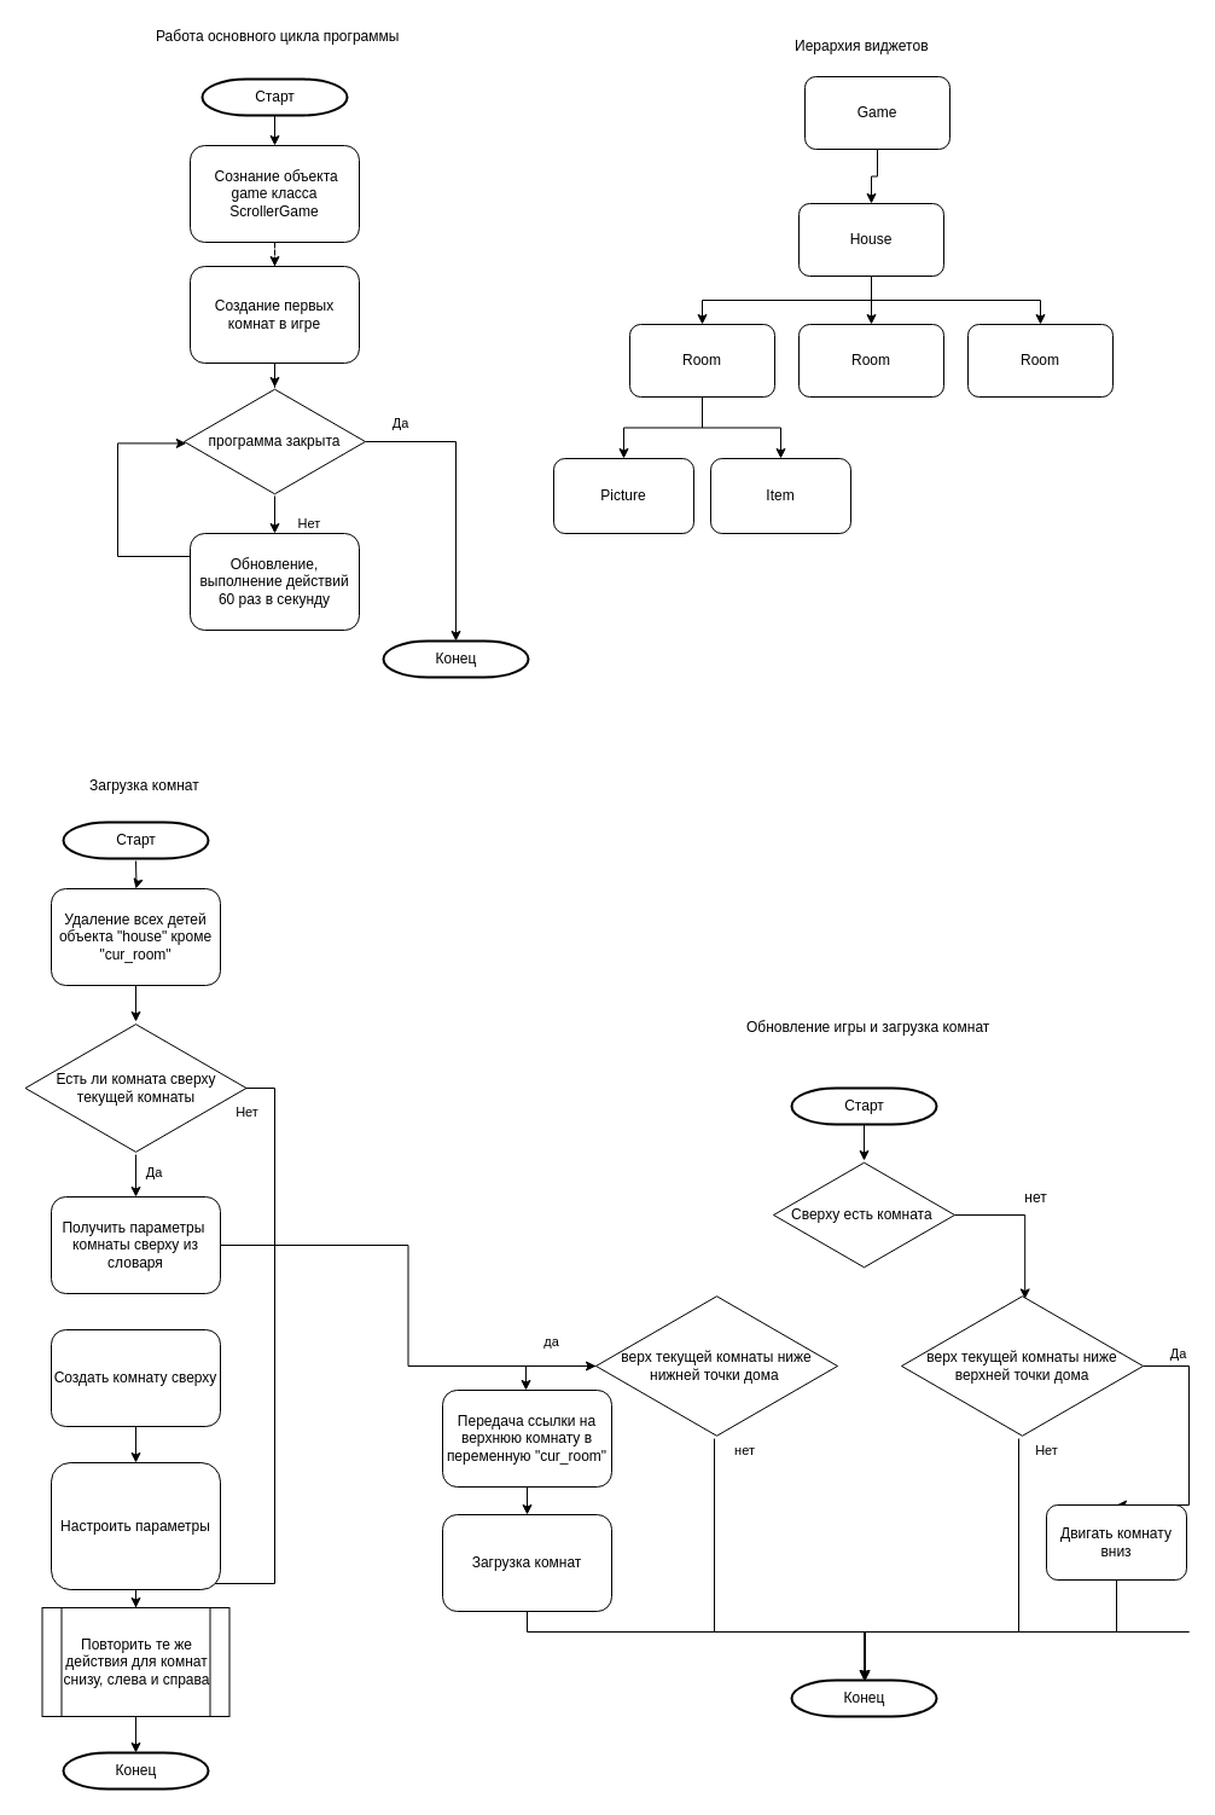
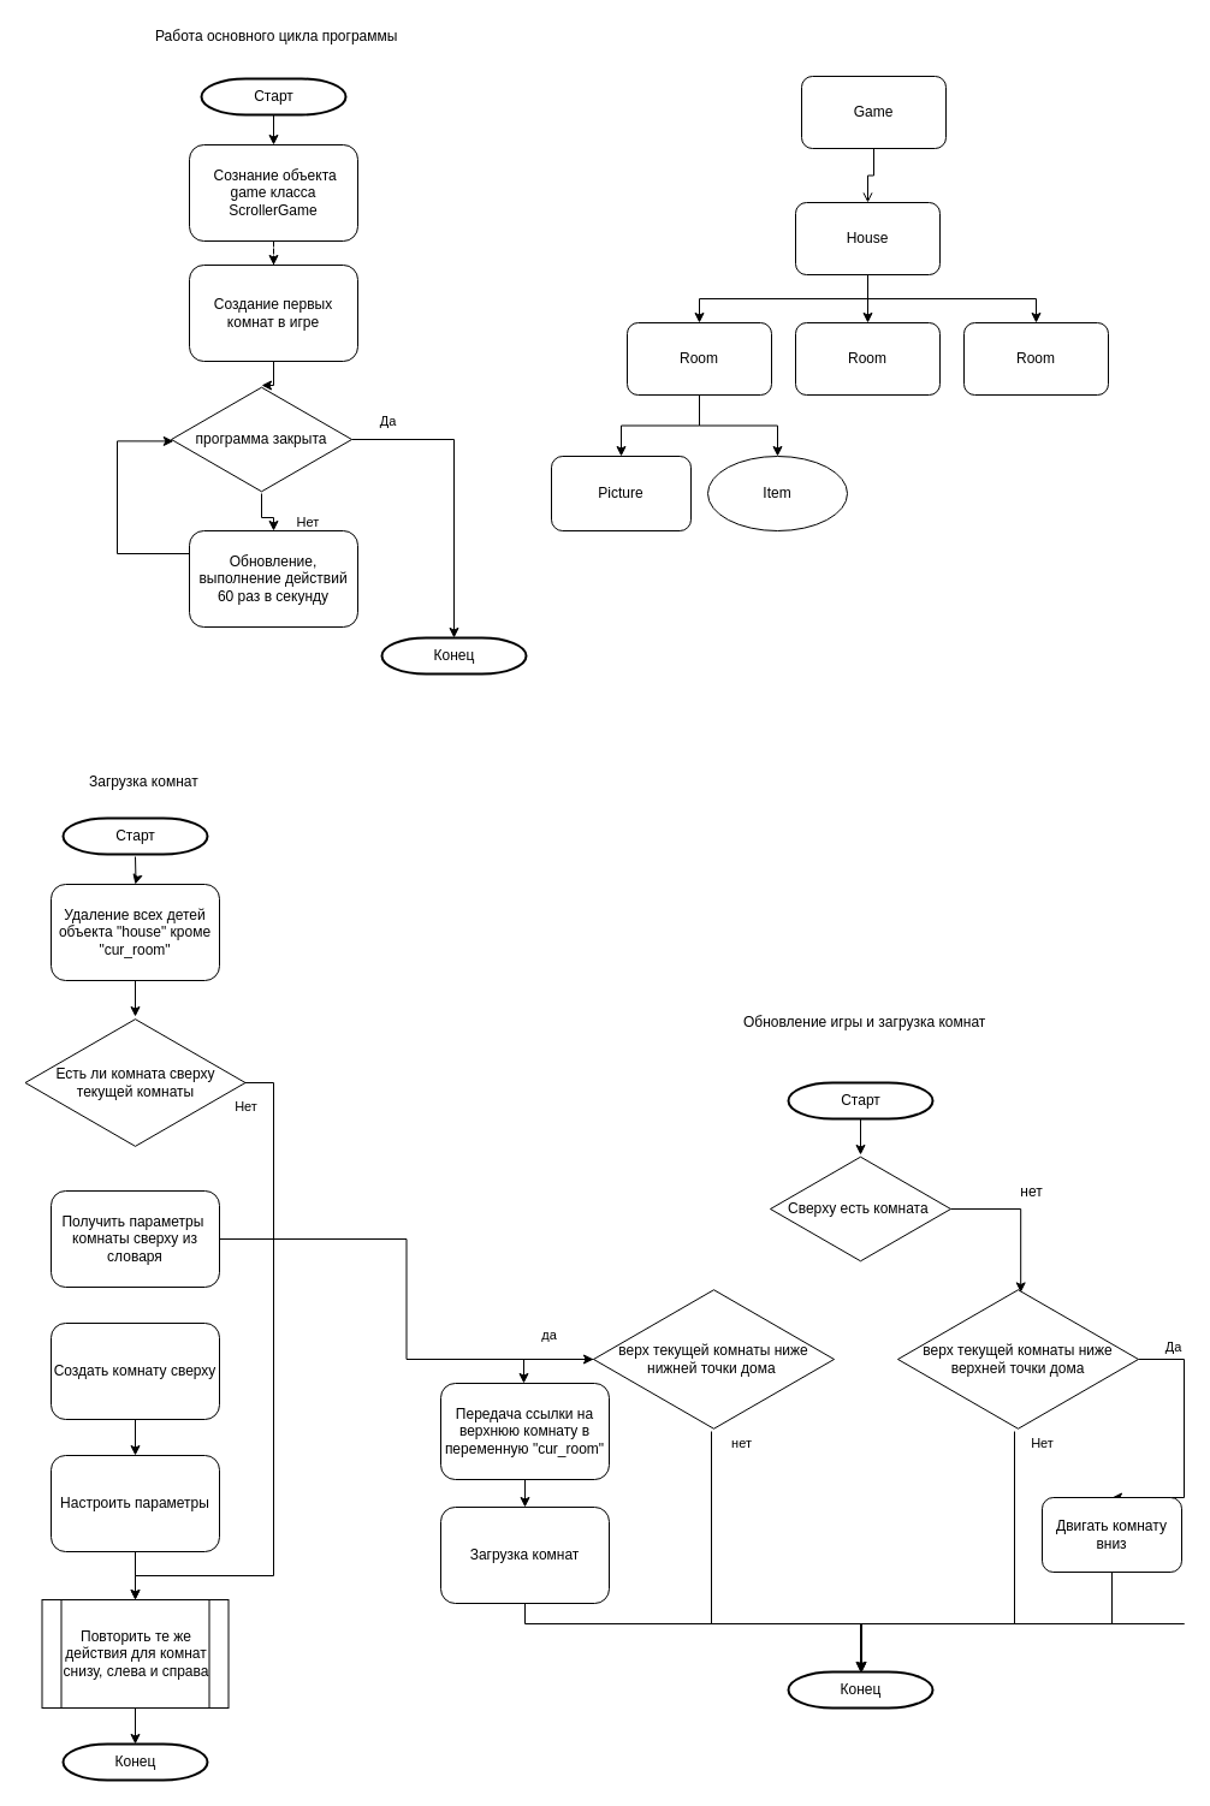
  <mxCell id="0" />
  <mxCell id="1" parent="0" />
  <mxCell id="2" value="" style="edgeStyle=orthogonalEdgeStyle;rounded=0;orthogonalLoop=1;jettySize=auto;html=1;" edge="1" parent="1" source="3" target="5"><mxGeometry relative="1" as="geometry" /></mxCell>
  <mxCell id="3" value="Старт" style="shape=mxgraph.flowchart.terminator;strokeWidth=2;gradientColor=none;gradientDirection=north;fontStyle=0;html=1;" parent="1" vertex="1"><mxGeometry x="167" y="65" width="120" height="30" as="geometry" /></mxCell>
  <mxCell id="4" value="" style="edgeStyle=orthogonalEdgeStyle;rounded=0;orthogonalLoop=1;jettySize=auto;html=1;dashed=1;" edge="1" parent="1" source="5" target="7"><mxGeometry relative="1" as="geometry" /></mxCell>
  <mxCell id="5" value="&amp;nbsp;Сознание объекта game класса ScrollerGame" style="rounded=1;whiteSpace=wrap;html=1;" vertex="1" parent="1"><mxGeometry x="157" y="120" width="140" height="80" as="geometry" /></mxCell>
  <mxCell id="6" value="" style="edgeStyle=orthogonalEdgeStyle;rounded=0;orthogonalLoop=1;jettySize=auto;html=1;" edge="1" parent="1" source="7" target="11"><mxGeometry relative="1" as="geometry" /></mxCell>
  <mxCell id="7" value="Создание первых комнат в игре" style="rounded=1;whiteSpace=wrap;html=1;" vertex="1" parent="1"><mxGeometry x="157" y="220" width="140" height="80" as="geometry" /></mxCell>
  <mxCell id="8" value="Работа основного цикла программы" style="text;html=1;resizable=0;points=[];autosize=1;align=left;verticalAlign=top;spacingTop=-4;" vertex="1" parent="1"><mxGeometry x="127" y="20" width="220" height="20" as="geometry" /></mxCell>
  <mxCell id="9" value="Нет&amp;nbsp;" style="edgeStyle=orthogonalEdgeStyle;rounded=0;orthogonalLoop=1;jettySize=auto;html=1;" edge="1" parent="1" source="11" target="13"><mxGeometry x="0.667" y="30" relative="1" as="geometry"><mxPoint as="offset" /></mxGeometry></mxCell>
  <mxCell id="10" value="Да" style="edgeStyle=orthogonalEdgeStyle;rounded=0;orthogonalLoop=1;jettySize=auto;html=1;entryX=0.5;entryY=0;entryDx=0;entryDy=0;entryPerimeter=0;" edge="1" parent="1" source="11" target="14"><mxGeometry x="-0.762" y="15" relative="1" as="geometry"><mxPoint x="402" y="430" as="targetPoint" /><mxPoint as="offset" /></mxGeometry></mxCell>
- <mxCell id="11" value="программа закрыта" style="html=1;whiteSpace=wrap;aspect=fixed;shape=isoRectangle;" vertex="1" parent="1"><mxGeometry x="152" y="320" width="150" height="90" as="geometry" /></mxCell>
+ <mxCell id="11" value="программа закрыта" style="html=1;whiteSpace=wrap;aspect=fixed;shape=isoRectangle;" vertex="1" parent="1"><mxGeometry x="142" y="320" width="150" height="90" as="geometry" /></mxCell>
  <mxCell id="12" value="" style="edgeStyle=orthogonalEdgeStyle;rounded=0;orthogonalLoop=1;jettySize=auto;html=1;entryX=0.012;entryY=0.516;entryDx=0;entryDy=0;entryPerimeter=0;" edge="1" parent="1" source="13" target="11"><mxGeometry relative="1" as="geometry"><mxPoint x="107" y="360" as="targetPoint" /><Array as="points"><mxPoint x="97" y="460" /><mxPoint x="97" y="366" /></Array></mxGeometry></mxCell>
  <mxCell id="13" value="Обновление, выполнение действий 60 раз в секунду" style="rounded=1;whiteSpace=wrap;html=1;" vertex="1" parent="1"><mxGeometry x="157" y="441" width="140" height="80" as="geometry" /></mxCell>
  <mxCell id="14" value="Конец" style="shape=mxgraph.flowchart.terminator;strokeWidth=2;gradientColor=none;gradientDirection=north;fontStyle=0;html=1;" vertex="1" parent="1"><mxGeometry x="317" y="530" width="120" height="30" as="geometry" /></mxCell>
- <mxCell id="15" value="" style="edgeStyle=orthogonalEdgeStyle;rounded=0;orthogonalLoop=1;jettySize=auto;html=1;" edge="1" parent="1" source="16" target="20"><mxGeometry relative="1" as="geometry" /></mxCell>
+ <mxCell id="15" value="" style="edgeStyle=orthogonalEdgeStyle;rounded=0;orthogonalLoop=1;jettySize=auto;html=1;endArrow=open;" edge="1" parent="1" source="16" target="20"><mxGeometry relative="1" as="geometry" /></mxCell>
  <mxCell id="16" value="Game" style="rounded=1;whiteSpace=wrap;html=1;" vertex="1" parent="1"><mxGeometry x="666" y="63" width="120" height="60" as="geometry" /></mxCell>
  <mxCell id="17" value="" style="edgeStyle=orthogonalEdgeStyle;rounded=0;orthogonalLoop=1;jettySize=auto;html=1;" edge="1" parent="1" source="20" target="23"><mxGeometry relative="1" as="geometry"><Array as="points"><mxPoint x="721" y="248" /><mxPoint x="581" y="248" /></Array></mxGeometry></mxCell>
  <mxCell id="18" style="edgeStyle=orthogonalEdgeStyle;rounded=0;orthogonalLoop=1;jettySize=auto;html=1;exitX=0.5;exitY=1;exitDx=0;exitDy=0;" edge="1" parent="1" source="20"><mxGeometry relative="1" as="geometry"><mxPoint x="721" y="268" as="targetPoint" /></mxGeometry></mxCell>
  <mxCell id="19" style="edgeStyle=orthogonalEdgeStyle;rounded=0;orthogonalLoop=1;jettySize=auto;html=1;exitX=0.5;exitY=1;exitDx=0;exitDy=0;" edge="1" parent="1" source="20" target="27"><mxGeometry relative="1" as="geometry" /></mxCell>
  <mxCell id="20" value="House" style="rounded=1;whiteSpace=wrap;html=1;" vertex="1" parent="1"><mxGeometry x="661" y="168" width="120" height="60" as="geometry" /></mxCell>
  <mxCell id="21" value="" style="edgeStyle=orthogonalEdgeStyle;rounded=0;orthogonalLoop=1;jettySize=auto;html=1;" edge="1" parent="1" source="23" target="24"><mxGeometry relative="1" as="geometry" /></mxCell>
  <mxCell id="22" style="edgeStyle=orthogonalEdgeStyle;rounded=0;orthogonalLoop=1;jettySize=auto;html=1;exitX=0.5;exitY=1;exitDx=0;exitDy=0;entryX=0.5;entryY=0;entryDx=0;entryDy=0;" edge="1" parent="1" source="23" target="28"><mxGeometry relative="1" as="geometry"><mxPoint x="657" y="370" as="targetPoint" /></mxGeometry></mxCell>
  <mxCell id="23" value="Room" style="rounded=1;whiteSpace=wrap;html=1;" vertex="1" parent="1"><mxGeometry x="521" y="268" width="120" height="60" as="geometry" /></mxCell>
  <mxCell id="24" value="Picture" style="rounded=1;whiteSpace=wrap;html=1;" vertex="1" parent="1"><mxGeometry x="458" y="379" width="116" height="62" as="geometry" /></mxCell>
- <mxCell id="25" value="Иерархия виджетов" style="text;html=1;resizable=0;points=[];autosize=1;align=left;verticalAlign=top;spacingTop=-4;" vertex="1" parent="1"><mxGeometry x="656" y="28" width="130" height="20" as="geometry" /></mxCell>
  <mxCell id="26" value="Room" style="rounded=1;whiteSpace=wrap;html=1;" vertex="1" parent="1"><mxGeometry x="661" y="268" width="120" height="60" as="geometry" /></mxCell>
  <mxCell id="27" value="Room" style="rounded=1;whiteSpace=wrap;html=1;" vertex="1" parent="1"><mxGeometry x="801" y="268" width="120" height="60" as="geometry" /></mxCell>
- <mxCell id="28" value="Item" style="rounded=1;whiteSpace=wrap;html=1;" vertex="1" parent="1"><mxGeometry x="588" y="379" width="116" height="62" as="geometry" /></mxCell>
+ <mxCell id="28" value="Item" style="ellipse;whiteSpace=wrap;html=1;" vertex="1" parent="1"><mxGeometry x="588" y="379" width="116" height="62" as="geometry" /></mxCell>
  <mxCell id="29" value="Обновление игры и загрузка комнат" style="text;html=1;resizable=0;points=[];autosize=1;align=left;verticalAlign=top;spacingTop=-4;" vertex="1" parent="1"><mxGeometry x="616" y="840" width="220" height="20" as="geometry" /></mxCell>
  <mxCell id="30" value="" style="edgeStyle=orthogonalEdgeStyle;rounded=0;orthogonalLoop=1;jettySize=auto;html=1;" edge="1" parent="1" source="31" target="34"><mxGeometry relative="1" as="geometry" /></mxCell>
  <mxCell id="31" value="Старт" style="shape=mxgraph.flowchart.terminator;strokeWidth=2;gradientColor=none;gradientDirection=north;fontStyle=0;html=1;" vertex="1" parent="1"><mxGeometry x="655" y="900" width="120" height="30" as="geometry" /></mxCell>
  <mxCell id="32" value="" style="edgeStyle=orthogonalEdgeStyle;rounded=0;orthogonalLoop=1;jettySize=auto;html=1;entryX=0.511;entryY=0.037;entryDx=0;entryDy=0;entryPerimeter=0;" edge="1" parent="1" source="34" target="40"><mxGeometry relative="1" as="geometry"><mxPoint x="830" y="1083" as="targetPoint" /><Array as="points"><mxPoint x="848" y="1005" /></Array></mxGeometry></mxCell>
  <mxCell id="33" value="нет" style="text;html=1;resizable=0;points=[];align=center;verticalAlign=middle;labelBackgroundColor=#ffffff;" vertex="1" connectable="0" parent="32"><mxGeometry x="0.17" y="4" relative="1" as="geometry"><mxPoint x="4" y="-31" as="offset" /></mxGeometry></mxCell>
  <mxCell id="34" value="Сверху есть комната&amp;nbsp;" style="html=1;whiteSpace=wrap;aspect=fixed;shape=isoRectangle;" vertex="1" parent="1"><mxGeometry x="640" y="960" width="150" height="90" as="geometry" /></mxCell>
  <mxCell id="35" value="нет" style="edgeStyle=orthogonalEdgeStyle;rounded=0;orthogonalLoop=1;jettySize=auto;html=1;" edge="1" parent="1" source="37"><mxGeometry x="0.139" y="150" relative="1" as="geometry"><mxPoint x="716" y="1390" as="targetPoint" /><Array as="points"><mxPoint x="591" y="1350" /><mxPoint x="716" y="1350" /></Array><mxPoint as="offset" /></mxGeometry></mxCell>
  <mxCell id="36" value="да" style="edgeStyle=orthogonalEdgeStyle;rounded=0;orthogonalLoop=1;jettySize=auto;html=1;" edge="1" parent="1" source="37" target="45"><mxGeometry x="-0.051" y="-20" relative="1" as="geometry"><mxPoint x="413" y="1130" as="targetPoint" /><Array as="points"><mxPoint x="435" y="1130" /></Array><mxPoint as="offset" /></mxGeometry></mxCell>
  <mxCell id="37" value="верх текущей комнаты ниже нижней точки дома&amp;nbsp;" style="html=1;whiteSpace=wrap;aspect=fixed;shape=isoRectangle;" vertex="1" parent="1"><mxGeometry x="493" y="1070" width="200" height="120" as="geometry" /></mxCell>
  <mxCell id="38" value="Нет" style="edgeStyle=orthogonalEdgeStyle;rounded=0;orthogonalLoop=1;jettySize=auto;html=1;entryX=0.5;entryY=0;entryDx=0;entryDy=0;entryPerimeter=0;" edge="1" parent="1" source="40" target="41"><mxGeometry x="-0.939" y="23" relative="1" as="geometry"><mxPoint x="831" y="1250" as="targetPoint" /><Array as="points"><mxPoint x="843" y="1350" /><mxPoint x="716" y="1350" /></Array><mxPoint as="offset" /></mxGeometry></mxCell>
  <mxCell id="39" value="Да" style="edgeStyle=orthogonalEdgeStyle;rounded=0;orthogonalLoop=1;jettySize=auto;html=1;entryX=0.5;entryY=0;entryDx=0;entryDy=0;" edge="1" parent="1" source="40" target="43"><mxGeometry x="-0.73" y="10" relative="1" as="geometry"><mxPoint x="985" y="1240" as="targetPoint" /><Array as="points"><mxPoint x="984" y="1130" /></Array><mxPoint as="offset" /></mxGeometry></mxCell>
  <mxCell id="40" value="верх текущей комнаты ниже верхней точки дома" style="html=1;whiteSpace=wrap;aspect=fixed;shape=isoRectangle;" vertex="1" parent="1"><mxGeometry x="746" y="1070" width="200" height="120" as="geometry" /></mxCell>
  <mxCell id="41" value="Конец" style="shape=mxgraph.flowchart.terminator;strokeWidth=2;gradientColor=none;gradientDirection=north;fontStyle=0;html=1;" vertex="1" parent="1"><mxGeometry x="655" y="1390" width="120" height="30" as="geometry" /></mxCell>
  <mxCell id="42" value="" style="edgeStyle=orthogonalEdgeStyle;rounded=0;orthogonalLoop=1;jettySize=auto;html=1;entryX=0.5;entryY=0;entryDx=0;entryDy=0;entryPerimeter=0;" edge="1" parent="1" source="43" target="41"><mxGeometry relative="1" as="geometry"><mxPoint x="966" y="1382" as="targetPoint" /><Array as="points"><mxPoint x="984" y="1350" /><mxPoint x="716" y="1350" /></Array></mxGeometry></mxCell>
  <mxCell id="43" value="Двигать комнату вниз" style="rounded=1;whiteSpace=wrap;html=1;" vertex="1" parent="1"><mxGeometry x="866" y="1245" width="116" height="62" as="geometry" /></mxCell>
  <mxCell id="44" value="" style="edgeStyle=orthogonalEdgeStyle;rounded=0;orthogonalLoop=1;jettySize=auto;html=1;" edge="1" parent="1" source="45" target="47"><mxGeometry relative="1" as="geometry" /></mxCell>
  <mxCell id="45" value="Передача ссылки на верхнюю комнату в переменную &quot;cur_room&quot;" style="rounded=1;whiteSpace=wrap;html=1;" vertex="1" parent="1"><mxGeometry x="366" y="1150" width="140" height="80" as="geometry" /></mxCell>
  <mxCell id="46" value="" style="edgeStyle=orthogonalEdgeStyle;rounded=0;orthogonalLoop=1;jettySize=auto;html=1;" edge="1" parent="1" source="47"><mxGeometry relative="1" as="geometry"><mxPoint x="716" y="1390" as="targetPoint" /><Array as="points"><mxPoint x="436" y="1350" /><mxPoint x="716" y="1350" /></Array></mxGeometry></mxCell>
  <mxCell id="47" value="Загрузка комнат" style="rounded=1;whiteSpace=wrap;html=1;" vertex="1" parent="1"><mxGeometry x="366" y="1253" width="140" height="80" as="geometry" /></mxCell>
  <mxCell id="48" value="" style="edgeStyle=orthogonalEdgeStyle;rounded=0;orthogonalLoop=1;jettySize=auto;html=1;" edge="1" parent="1" target="50"><mxGeometry relative="1" as="geometry"><mxPoint x="112" y="712" as="sourcePoint" /></mxGeometry></mxCell>
  <mxCell id="49" value="" style="edgeStyle=orthogonalEdgeStyle;rounded=0;orthogonalLoop=1;jettySize=auto;html=1;" edge="1" parent="1" source="50" target="55"><mxGeometry relative="1" as="geometry" /></mxCell>
  <mxCell id="50" value="Удаление всех детей объекта &quot;house&quot; кроме &quot;cur_room&quot;" style="rounded=1;whiteSpace=wrap;html=1;" vertex="1" parent="1"><mxGeometry x="42" y="735" width="140" height="80" as="geometry" /></mxCell>
  <mxCell id="51" value="Загрузка комнат" style="text;html=1;resizable=0;points=[];autosize=1;align=left;verticalAlign=top;spacingTop=-4;" vertex="1" parent="1"><mxGeometry x="72" y="640" width="110" height="20" as="geometry" /></mxCell>
  <mxCell id="52" value="Старт" style="shape=mxgraph.flowchart.terminator;strokeWidth=2;gradientColor=none;gradientDirection=north;fontStyle=0;html=1;" vertex="1" parent="1"><mxGeometry x="52" y="680" width="120" height="30" as="geometry" /></mxCell>
- <mxCell id="53" value="Да" style="edgeStyle=orthogonalEdgeStyle;rounded=0;orthogonalLoop=1;jettySize=auto;html=1;" edge="1" parent="1" source="55" target="57"><mxGeometry x="0.111" y="15" relative="1" as="geometry"><mxPoint as="offset" /></mxGeometry></mxCell>
  <mxCell id="54" value="Нет" style="edgeStyle=orthogonalEdgeStyle;rounded=0;orthogonalLoop=1;jettySize=auto;html=1;entryX=0.5;entryY=0;entryDx=0;entryDy=0;" edge="1" parent="1" source="55" target="63"><mxGeometry x="-0.851" y="-23" relative="1" as="geometry"><mxPoint x="247" y="1440" as="targetPoint" /><Array as="points"><mxPoint x="227" y="900" /><mxPoint x="227" y="1310" /><mxPoint x="112" y="1310" /></Array><mxPoint y="1" as="offset" /></mxGeometry></mxCell>
  <mxCell id="55" value="Есть ли комната сверху текущей комнаты" style="html=1;whiteSpace=wrap;aspect=fixed;shape=isoRectangle;" vertex="1" parent="1"><mxGeometry x="20.5" y="845" width="183" height="110" as="geometry" /></mxCell>
  <mxCell id="56" value="" style="edgeStyle=orthogonalEdgeStyle;rounded=0;orthogonalLoop=1;jettySize=auto;html=1;" edge="1" parent="1" source="57" target="37"><mxGeometry relative="1" as="geometry" /></mxCell>
  <mxCell id="57" value="Получить параметры&amp;nbsp; комнаты сверху из словаря" style="rounded=1;whiteSpace=wrap;html=1;" vertex="1" parent="1"><mxGeometry x="42" y="990" width="140" height="80" as="geometry" /></mxCell>
  <mxCell id="58" value="" style="edgeStyle=orthogonalEdgeStyle;rounded=0;orthogonalLoop=1;jettySize=auto;html=1;" edge="1" parent="1" source="59" target="61"><mxGeometry relative="1" as="geometry" /></mxCell>
  <mxCell id="59" value="Создать комнату сверху" style="rounded=1;whiteSpace=wrap;html=1;" vertex="1" parent="1"><mxGeometry x="42" y="1100" width="140" height="80" as="geometry" /></mxCell>
  <mxCell id="60" value="" style="edgeStyle=orthogonalEdgeStyle;rounded=0;orthogonalLoop=1;jettySize=auto;html=1;" edge="1" parent="1" source="61"><mxGeometry relative="1" as="geometry"><mxPoint x="112" y="1330" as="targetPoint" /></mxGeometry></mxCell>
- <mxCell id="61" value="Настроить параметры" style="rounded=1;whiteSpace=wrap;html=1;" vertex="1" parent="1"><mxGeometry x="42" y="1210" width="140" height="105" as="geometry" /></mxCell>
+ <mxCell id="61" value="Настроить параметры" style="rounded=1;whiteSpace=wrap;html=1;" vertex="1" parent="1"><mxGeometry x="42" y="1210" width="140" height="80" as="geometry" /></mxCell>
  <mxCell id="62" value="" style="edgeStyle=orthogonalEdgeStyle;rounded=0;orthogonalLoop=1;jettySize=auto;html=1;" edge="1" parent="1" source="63" target="64"><mxGeometry relative="1" as="geometry" /></mxCell>
  <mxCell id="63" value="&lt;span style=&quot;white-space: normal&quot;&gt;Повторить те же действия для комнат снизу, слева и справа&lt;/span&gt;" style="shape=process;whiteSpace=wrap;html=1;backgroundOutline=1;" vertex="1" parent="1"><mxGeometry x="34.5" y="1330" width="155" height="90" as="geometry" /></mxCell>
  <mxCell id="64" value="Конец" style="shape=mxgraph.flowchart.terminator;strokeWidth=2;gradientColor=none;gradientDirection=north;fontStyle=0;html=1;" vertex="1" parent="1"><mxGeometry x="52" y="1450" width="120" height="30" as="geometry" /></mxCell>
